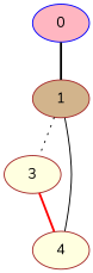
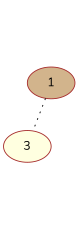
  graph {
    fontname=Nunito
    node [color=brown fillcolor=lightyellow fontname=Nunito style=filled]
    edge [fontname=Nunito style=bold]
-   n1 [color=blue fillcolor=lightpink label=0]
    n2 [fillcolor=tan label=1]
    n3 [label=3]
-   n4 [label=4]
-   n1 -- n2
    n2 -- n3 [style=dotted]
-   n2 -- n4 [style=solid]
-   n3 -- n4 [color=red]
  }
